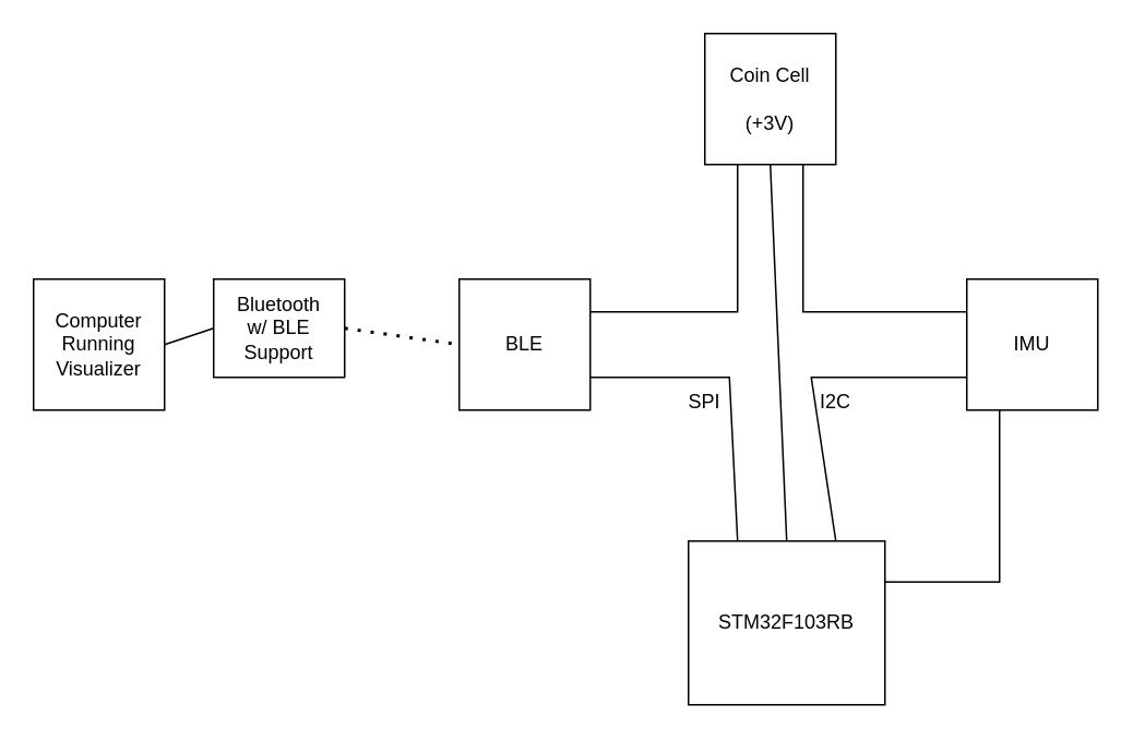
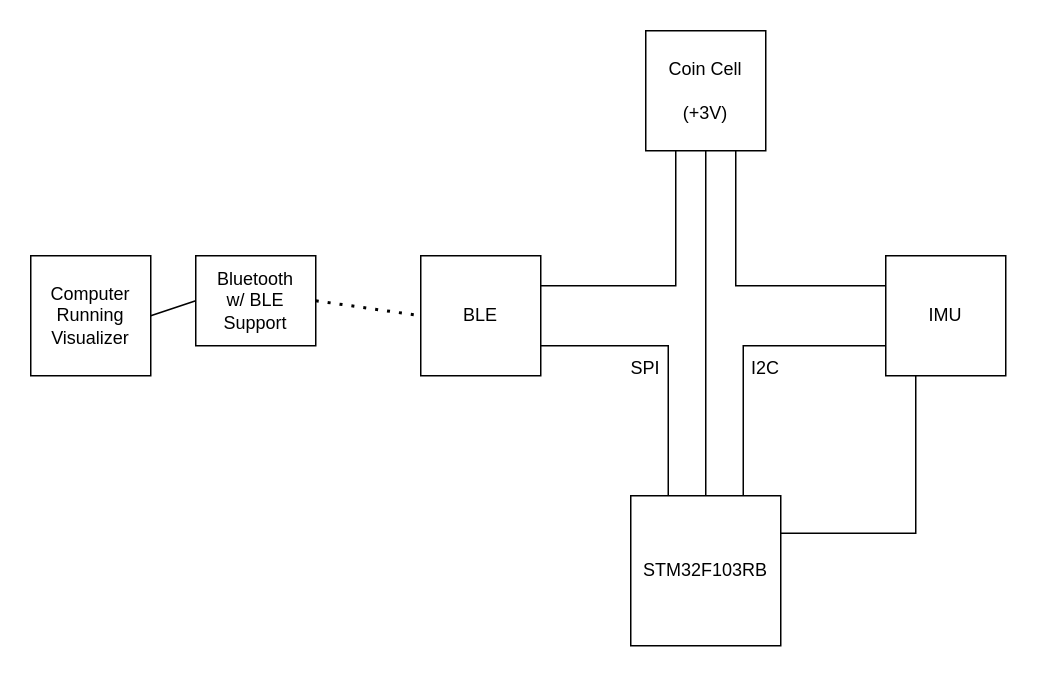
  <mxCell id="0" />
  <mxCell id="1" parent="0" />
  <mxCell id="2" value="BLE" style="whiteSpace=wrap;html=1;aspect=fixed;" vertex="1" parent="1"><mxGeometry x="280" y="170" width="80" height="80" as="geometry" /></mxCell>
  <mxCell id="3" value="&lt;div&gt;IMU&lt;/div&gt;" style="whiteSpace=wrap;html=1;aspect=fixed;" vertex="1" parent="1"><mxGeometry x="590" y="170" width="80" height="80" as="geometry" /></mxCell>
  <mxCell id="4" value="&lt;div&gt;Coin Cell&lt;/div&gt;&lt;div&gt;&lt;br&gt;&lt;/div&gt;&lt;div&gt;(+3V)&lt;/div&gt;" style="whiteSpace=wrap;html=1;aspect=fixed;" vertex="1" parent="1"><mxGeometry x="430" y="20" width="80" height="80" as="geometry" /></mxCell>
- <mxCell id="5" value="STM32F103RB" style="whiteSpace=wrap;html=1;aspect=fixed;" vertex="1" parent="1"><mxGeometry x="420" y="330" width="120" height="100" as="geometry" /></mxCell>
+ <mxCell id="5" value="STM32F103RB" style="whiteSpace=wrap;html=1;aspect=fixed;" vertex="1" parent="1"><mxGeometry x="420" y="330" width="100" height="100" as="geometry" /></mxCell>
  <mxCell id="6" value="&lt;div&gt;Bluetooth&lt;/div&gt;&lt;div&gt;w/ BLE Support&lt;/div&gt;" style="whiteSpace=wrap;html=1;aspect=fixed;" vertex="1" parent="1"><mxGeometry x="130" y="170" width="80" height="60" as="geometry" /></mxCell>
  <mxCell id="7" value="" style="endArrow=none;dashed=1;html=1;dashPattern=1 3;strokeWidth=2;rounded=0;entryX=0;entryY=0.5;entryDx=0;entryDy=0;exitX=1;exitY=0.5;exitDx=0;exitDy=0;" edge="1" parent="1" source="6" target="2"><mxGeometry width="50" height="50" relative="1" as="geometry"><mxPoint x="230" y="320" as="sourcePoint" /><mxPoint x="280" y="270" as="targetPoint" /></mxGeometry></mxCell>
  <mxCell id="8" value="&lt;div&gt;Computer&lt;/div&gt;&lt;div&gt;Running&lt;/div&gt;&lt;div&gt;Visualizer&lt;/div&gt;" style="whiteSpace=wrap;html=1;aspect=fixed;" vertex="1" parent="1"><mxGeometry x="20" y="170" width="80" height="80" as="geometry" /></mxCell>
  <mxCell id="9" value="" style="endArrow=none;html=1;rounded=0;entryX=0;entryY=0.5;entryDx=0;entryDy=0;exitX=1;exitY=0.5;exitDx=0;exitDy=0;" edge="1" parent="1" source="8" target="6"><mxGeometry width="50" height="50" relative="1" as="geometry"><mxPoint x="100" y="330" as="sourcePoint" /><mxPoint x="150" y="280" as="targetPoint" /></mxGeometry></mxCell>
  <mxCell id="10" value="" style="endArrow=none;html=1;rounded=0;exitX=0.25;exitY=0;exitDx=0;exitDy=0;entryX=1;entryY=0.75;entryDx=0;entryDy=0;" edge="1" parent="1" source="5" target="2"><mxGeometry width="50" height="50" relative="1" as="geometry"><mxPoint x="430" y="260" as="sourcePoint" /><mxPoint x="480" y="210" as="targetPoint" /><Array as="points"><mxPoint x="445" y="230" /></Array></mxGeometry></mxCell>
  <mxCell id="11" value="" style="endArrow=none;html=1;rounded=0;exitX=1;exitY=0.25;exitDx=0;exitDy=0;entryX=0.25;entryY=1;entryDx=0;entryDy=0;" edge="1" parent="1" source="2" target="4"><mxGeometry width="50" height="50" relative="1" as="geometry"><mxPoint x="420" y="220" as="sourcePoint" /><mxPoint x="470" y="170" as="targetPoint" /><Array as="points"><mxPoint x="450" y="190" /></Array></mxGeometry></mxCell>
  <mxCell id="12" value="" style="endArrow=none;html=1;rounded=0;entryX=0.75;entryY=1;entryDx=0;entryDy=0;exitX=0;exitY=0.25;exitDx=0;exitDy=0;" edge="1" parent="1" source="3" target="4"><mxGeometry width="50" height="50" relative="1" as="geometry"><mxPoint x="490" y="180" as="sourcePoint" /><mxPoint x="540" y="130" as="targetPoint" /><Array as="points"><mxPoint x="490" y="190" /></Array></mxGeometry></mxCell>
  <mxCell id="13" value="" style="endArrow=none;html=1;rounded=0;entryX=0;entryY=0.75;entryDx=0;entryDy=0;exitX=0.75;exitY=0;exitDx=0;exitDy=0;" edge="1" parent="1" source="5" target="3"><mxGeometry width="50" height="50" relative="1" as="geometry"><mxPoint x="520" y="300" as="sourcePoint" /><mxPoint x="570" y="250" as="targetPoint" /><Array as="points"><mxPoint x="495" y="230" /></Array></mxGeometry></mxCell>
  <mxCell id="14" value="" style="endArrow=none;html=1;rounded=0;entryX=0.5;entryY=1;entryDx=0;entryDy=0;exitX=0.5;exitY=0;exitDx=0;exitDy=0;" edge="1" parent="1" source="5" target="4"><mxGeometry width="50" height="50" relative="1" as="geometry"><mxPoint x="450" y="270" as="sourcePoint" /><mxPoint x="500" y="220" as="targetPoint" /></mxGeometry></mxCell>
  <mxCell id="15" value="" style="endArrow=none;html=1;rounded=0;entryX=0.25;entryY=1;entryDx=0;entryDy=0;exitX=1;exitY=0.25;exitDx=0;exitDy=0;textShadow=0;labelBackgroundColor=default;" edge="1" parent="1" source="5" target="3"><mxGeometry x="0.005" width="50" height="50" relative="1" as="geometry"><mxPoint x="610" y="330" as="sourcePoint" /><mxPoint x="660" y="280" as="targetPoint" /><Array as="points"><mxPoint x="610" y="355" /></Array><mxPoint as="offset" /></mxGeometry></mxCell>
  <mxCell id="16" value="I2C" style="text;html=1;align=center;verticalAlign=middle;whiteSpace=wrap;rounded=0;" vertex="1" parent="1"><mxGeometry x="480" y="230" width="60" height="30" as="geometry" /></mxCell>
  <mxCell id="17" value="SPI" style="text;html=1;align=center;verticalAlign=middle;whiteSpace=wrap;rounded=0;" vertex="1" parent="1"><mxGeometry x="400" y="230" width="60" height="30" as="geometry" /></mxCell>
